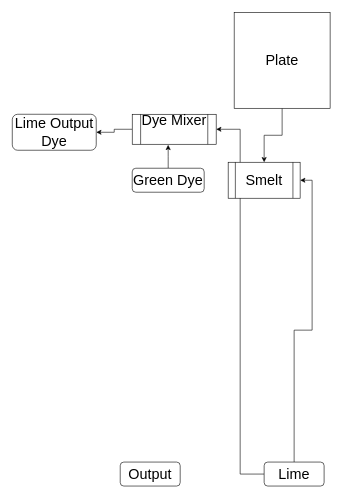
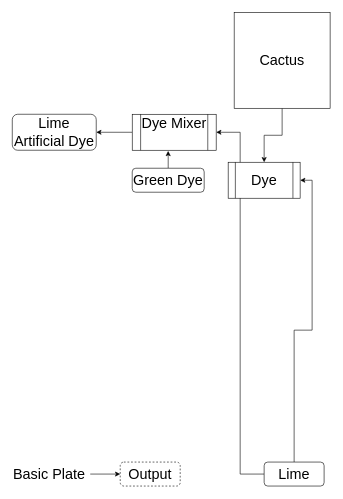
  <mxCell id="0" />
  <mxCell id="1" parent="0" />
  <mxCell id="2" style="edgeStyle=orthogonalEdgeStyle;rounded=0;orthogonalLoop=1;jettySize=auto;html=1;entryX=1;entryY=0.5;entryDx=0;entryDy=0;" edge="1" parent="1" source="4" target="8"><mxGeometry relative="1" as="geometry" /></mxCell>
  <mxCell id="3" style="edgeStyle=orthogonalEdgeStyle;rounded=0;orthogonalLoop=1;jettySize=auto;html=1;entryX=1;entryY=0.5;entryDx=0;entryDy=0;" edge="1" parent="1" source="4" target="12"><mxGeometry relative="1" as="geometry" /></mxCell>
  <mxCell id="4" value="&lt;font style=&quot;font-size: 24px;&quot;&gt;Lime&lt;/font&gt;" style="rounded=1;whiteSpace=wrap;html=1;strokeWidth=1;" vertex="1" parent="1"><mxGeometry x="440" y="770" width="100" height="40" as="geometry" /></mxCell>
- <mxCell id="5" value="&lt;span style=&quot;font-size: 24px;&quot;&gt;Output&lt;/span&gt;" style="rounded=1;whiteSpace=wrap;html=1;strokeWidth=1;" vertex="1" parent="1"><mxGeometry x="200" y="770" width="100" height="40" as="geometry" /></mxCell>
- <mxCell id="8" value="&lt;font style=&quot;font-size: 24px;&quot;&gt;Smelt&lt;/font&gt;" style="shape=process;whiteSpace=wrap;html=1;backgroundOutline=1;" vertex="1" parent="1"><mxGeometry x="380" y="270" width="120" height="60" as="geometry" /></mxCell>
+ <mxCell id="5" value="&lt;span style=&quot;font-size: 24px;&quot;&gt;Output&lt;/span&gt;" style="rounded=1;whiteSpace=wrap;html=1;strokeWidth=1;dashed=1;" vertex="1" parent="1"><mxGeometry x="200" y="770" width="100" height="40" as="geometry" /></mxCell>
+ <mxCell id="6" style="edgeStyle=orthogonalEdgeStyle;rounded=0;orthogonalLoop=1;jettySize=auto;html=1;entryX=0;entryY=0.5;entryDx=0;entryDy=0;" edge="1" parent="1" source="7" target="5"><mxGeometry relative="1" as="geometry" /></mxCell>
+ <mxCell id="7" value="&lt;font style=&quot;font-size: 24px;&quot;&gt;Basic Plate&amp;nbsp;&lt;/font&gt;" style="text;html=1;strokeColor=none;fillColor=none;align=center;verticalAlign=middle;whiteSpace=wrap;rounded=0;" vertex="1" parent="1"><mxGeometry x="20" y="772.5" width="130" height="35" as="geometry" /></mxCell>
+ <mxCell id="8" value="&lt;font style=&quot;font-size: 24px;&quot;&gt;Dye&lt;/font&gt;" style="shape=process;whiteSpace=wrap;html=1;backgroundOutline=1;" vertex="1" parent="1"><mxGeometry x="380" y="270" width="120" height="60" as="geometry" /></mxCell>
  <mxCell id="9" style="edgeStyle=orthogonalEdgeStyle;rounded=0;orthogonalLoop=1;jettySize=auto;html=1;entryX=0.428;entryY=1.019;entryDx=0;entryDy=0;entryPerimeter=0;" edge="1" parent="1" source="10" target="12"><mxGeometry relative="1" as="geometry"><mxPoint x="200" y="220" as="targetPoint" /></mxGeometry></mxCell>
  <mxCell id="10" value="&lt;font style=&quot;font-size: 24px;&quot;&gt;Green Dye&lt;/font&gt;" style="rounded=1;whiteSpace=wrap;html=1;" vertex="1" parent="1"><mxGeometry x="220" y="280" width="120" height="40" as="geometry" /></mxCell>
  <mxCell id="11" style="edgeStyle=orthogonalEdgeStyle;rounded=0;orthogonalLoop=1;jettySize=auto;html=1;" edge="1" parent="1" source="12" target="13"><mxGeometry relative="1" as="geometry" /></mxCell>
- <mxCell id="12" value="&lt;span style=&quot;font-size: 24px;&quot;&gt;Dye Mixer&lt;br&gt;&lt;br&gt;&lt;/span&gt;" style="shape=process;whiteSpace=wrap;html=1;backgroundOutline=1;" vertex="1" parent="1"><mxGeometry x="220" y="190" width="140" height="50" as="geometry" /></mxCell>
- <mxCell id="13" value="&lt;font style=&quot;font-size: 24px;&quot;&gt;Lime Output Dye&lt;/font&gt;" style="rounded=1;whiteSpace=wrap;html=1;" vertex="1" parent="1"><mxGeometry x="20" y="190" width="140" height="60" as="geometry" /></mxCell>
+ <mxCell id="12" value="&lt;span style=&quot;font-size: 24px;&quot;&gt;Dye Mixer&lt;br&gt;&lt;br&gt;&lt;/span&gt;" style="shape=process;whiteSpace=wrap;html=1;backgroundOutline=1;" vertex="1" parent="1"><mxGeometry x="220" y="190" width="140" height="60" as="geometry" /></mxCell>
+ <mxCell id="13" value="&lt;font style=&quot;font-size: 24px;&quot;&gt;Lime Artificial Dye&lt;/font&gt;" style="rounded=1;whiteSpace=wrap;html=1;" vertex="1" parent="1"><mxGeometry x="20" y="190" width="140" height="60" as="geometry" /></mxCell>
  <mxCell id="14" style="edgeStyle=orthogonalEdgeStyle;rounded=0;orthogonalLoop=1;jettySize=auto;html=1;entryX=0.5;entryY=0;entryDx=0;entryDy=0;" edge="1" parent="1" source="15" target="8"><mxGeometry relative="1" as="geometry" /></mxCell>
- <mxCell id="15" value="&lt;font style=&quot;font-size: 24px;&quot;&gt;Plate&lt;/font&gt;" style="whiteSpace=wrap;html=1;aspect=fixed;" vertex="1" parent="1"><mxGeometry x="390" width="160" height="160" as="geometry" y="20" /></mxCell>
+ <mxCell id="15" value="&lt;font style=&quot;font-size: 24px;&quot;&gt;Cactus&lt;/font&gt;" style="whiteSpace=wrap;html=1;aspect=fixed;" vertex="1" parent="1"><mxGeometry x="390" width="160" height="160" as="geometry" y="20" /></mxCell>
